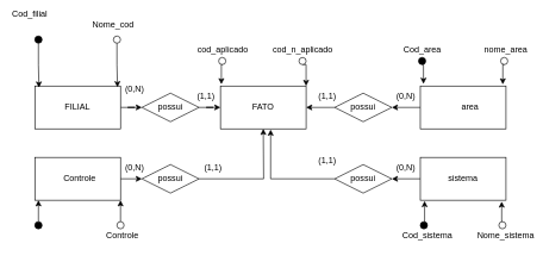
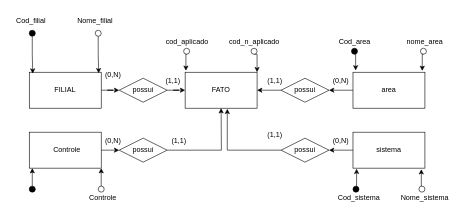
  <mxCell id="0" />
  <mxCell id="1" parent="0" />
  <mxCell id="2" value="" style="edgeStyle=orthogonalEdgeStyle;rounded=0;orthogonalLoop=1;jettySize=auto;html=1;labelBackgroundColor=none;fontColor=default;" edge="1" parent="1" source="3" target="12"><mxGeometry relative="1" as="geometry" /></mxCell>
  <mxCell id="3" value="FILIAL" style="rounded=0;whiteSpace=wrap;html=1;labelBackgroundColor=none;" parent="1" vertex="1"><mxGeometry x="48" y="120" width="120" height="60" as="geometry" /></mxCell>
  <mxCell id="4" value="" style="ellipse;whiteSpace=wrap;html=1;aspect=fixed;labelBackgroundColor=none;fillColor=#000000;" parent="1" vertex="1"><mxGeometry x="48" y="50" width="10" height="10" as="geometry" /></mxCell>
  <mxCell id="5" value="" style="ellipse;whiteSpace=wrap;html=1;aspect=fixed;labelBackgroundColor=none;" parent="1" vertex="1"><mxGeometry x="158" y="50" width="10" height="10" as="geometry" /></mxCell>
  <mxCell id="6" style="edgeStyle=orthogonalEdgeStyle;rounded=0;orthogonalLoop=1;jettySize=auto;html=1;exitX=0.5;exitY=1;exitDx=0;exitDy=0;entryX=0.965;entryY=0.029;entryDx=0;entryDy=0;entryPerimeter=0;labelBackgroundColor=none;fontColor=default;" parent="1" source="5" target="3" edge="1"><mxGeometry relative="1" as="geometry" /></mxCell>
  <mxCell id="7" style="edgeStyle=orthogonalEdgeStyle;rounded=0;orthogonalLoop=1;jettySize=auto;html=1;exitX=0.5;exitY=1;exitDx=0;exitDy=0;entryX=0.048;entryY=0.037;entryDx=0;entryDy=0;entryPerimeter=0;labelBackgroundColor=none;fontColor=default;" parent="1" source="4" target="3" edge="1"><mxGeometry relative="1" as="geometry"><Array as="points"><mxPoint x="53" y="90" /><mxPoint x="54" y="90" /></Array></mxGeometry></mxCell>
  <mxCell id="8" value="FATO" style="rounded=0;whiteSpace=wrap;html=1;labelBackgroundColor=none;" parent="1" vertex="1"><mxGeometry x="308" y="120" width="120" height="60" as="geometry" /></mxCell>
  <mxCell id="9" style="edgeStyle=orthogonalEdgeStyle;rounded=0;orthogonalLoop=1;jettySize=auto;html=1;exitX=1;exitY=0.5;exitDx=0;exitDy=0;entryX=0;entryY=0.5;entryDx=0;entryDy=0;labelBackgroundColor=none;fontColor=default;" edge="1" parent="1" source="10" target="14"><mxGeometry relative="1" as="geometry" /></mxCell>
  <mxCell id="10" value="" style="rounded=0;whiteSpace=wrap;html=1;labelBackgroundColor=none;" vertex="1" parent="1"><mxGeometry x="48" y="220" width="120" height="60" as="geometry" /></mxCell>
  <mxCell id="11" value="" style="edgeStyle=orthogonalEdgeStyle;rounded=0;orthogonalLoop=1;jettySize=auto;html=1;labelBackgroundColor=none;fontColor=default;" edge="1" parent="1" source="12" target="8"><mxGeometry relative="1" as="geometry" /></mxCell>
  <mxCell id="12" value="" style="rhombus;whiteSpace=wrap;html=1;labelBackgroundColor=none;" vertex="1" parent="1"><mxGeometry x="198" y="130" width="80" height="40" as="geometry" /></mxCell>
  <mxCell id="13" style="edgeStyle=orthogonalEdgeStyle;rounded=0;orthogonalLoop=1;jettySize=auto;html=1;exitX=1;exitY=0.5;exitDx=0;exitDy=0;" edge="1" parent="1" source="14"><mxGeometry relative="1" as="geometry"><mxPoint x="368" y="180" as="targetPoint" /></mxGeometry></mxCell>
  <mxCell id="14" value="" style="rhombus;whiteSpace=wrap;html=1;labelBackgroundColor=none;" vertex="1" parent="1"><mxGeometry x="198" y="230" width="80" height="40" as="geometry" /></mxCell>
  <mxCell id="15" style="edgeStyle=orthogonalEdgeStyle;rounded=0;orthogonalLoop=1;jettySize=auto;html=1;exitX=0;exitY=0.5;exitDx=0;exitDy=0;entryX=1;entryY=0.5;entryDx=0;entryDy=0;labelBackgroundColor=none;fontColor=default;" edge="1" parent="1" source="16" target="8"><mxGeometry relative="1" as="geometry" /></mxCell>
  <mxCell id="16" value="" style="rhombus;whiteSpace=wrap;html=1;labelBackgroundColor=none;" vertex="1" parent="1"><mxGeometry x="468" y="130" width="80" height="40" as="geometry" /></mxCell>
  <mxCell id="17" style="edgeStyle=orthogonalEdgeStyle;rounded=0;orthogonalLoop=1;jettySize=auto;html=1;exitX=0;exitY=0.5;exitDx=0;exitDy=0;labelBackgroundColor=none;fontColor=default;" edge="1" parent="1" source="18" target="16"><mxGeometry relative="1" as="geometry" /></mxCell>
  <mxCell id="18" value="" style="rounded=0;whiteSpace=wrap;html=1;labelBackgroundColor=none;" vertex="1" parent="1"><mxGeometry x="588" y="120" width="120" height="60" as="geometry" /></mxCell>
  <mxCell id="19" value="" style="rhombus;whiteSpace=wrap;html=1;labelBackgroundColor=none;" vertex="1" parent="1"><mxGeometry x="468" y="230" width="80" height="40" as="geometry" /></mxCell>
  <mxCell id="20" value="" style="edgeStyle=orthogonalEdgeStyle;rounded=0;orthogonalLoop=1;jettySize=auto;html=1;labelBackgroundColor=none;fontColor=default;" edge="1" parent="1" source="21" target="19"><mxGeometry relative="1" as="geometry" /></mxCell>
  <mxCell id="21" value="" style="rounded=0;whiteSpace=wrap;html=1;labelBackgroundColor=none;" vertex="1" parent="1"><mxGeometry x="588" y="220" width="120" height="60" as="geometry" /></mxCell>
  <mxCell id="22" value="Controle" style="text;html=1;align=center;verticalAlign=middle;whiteSpace=wrap;rounded=0;labelBackgroundColor=none;" vertex="1" parent="1"><mxGeometry x="80.5" y="235" width="60" height="30" as="geometry" /></mxCell>
  <mxCell id="23" value="sistema" style="text;html=1;align=center;verticalAlign=middle;whiteSpace=wrap;rounded=0;labelBackgroundColor=none;" vertex="1" parent="1"><mxGeometry x="618" y="235" width="60" height="30" as="geometry" /></mxCell>
- <mxCell id="24" value="area" style="text;html=1;align=center;verticalAlign=middle;whiteSpace=wrap;rounded=0;labelBackgroundColor=none;" vertex="1" parent="1"><mxGeometry x="628" y="135" width="60" height="30" as="geometry" /></mxCell>
+ <mxCell id="24" value="area" style="text;html=1;align=center;verticalAlign=middle;whiteSpace=wrap;rounded=0;labelBackgroundColor=none;" vertex="1" parent="1"><mxGeometry x="618" y="135" width="60" height="30" as="geometry" /></mxCell>
  <mxCell id="25" value="(0,N)" style="text;html=1;align=center;verticalAlign=middle;whiteSpace=wrap;rounded=0;" vertex="1" parent="1"><mxGeometry x="158" y="110" width="60" height="30" as="geometry" /></mxCell>
  <mxCell id="26" value="(0,N)" style="text;html=1;align=center;verticalAlign=middle;whiteSpace=wrap;rounded=0;" vertex="1" parent="1"><mxGeometry x="538" y="120" width="60" height="30" as="geometry" /></mxCell>
  <mxCell id="27" value="(1,1)" style="text;html=1;align=center;verticalAlign=middle;whiteSpace=wrap;rounded=0;" vertex="1" parent="1"><mxGeometry x="258" y="120" width="60" height="30" as="geometry" /></mxCell>
  <mxCell id="28" value="(1,1)" style="text;html=1;align=center;verticalAlign=middle;whiteSpace=wrap;rounded=0;" vertex="1" parent="1"><mxGeometry x="428" y="120" width="60" height="30" as="geometry" /></mxCell>
  <mxCell id="29" value="(1,1)" style="text;html=1;align=center;verticalAlign=middle;whiteSpace=wrap;rounded=0;" vertex="1" parent="1"><mxGeometry x="428" y="210" width="60" height="30" as="geometry" /></mxCell>
  <mxCell id="30" value="(1,1)" style="text;html=1;align=center;verticalAlign=middle;whiteSpace=wrap;rounded=0;" vertex="1" parent="1"><mxGeometry x="268" y="220" width="60" height="30" as="geometry" /></mxCell>
  <mxCell id="31" value="(0,N)" style="text;html=1;align=center;verticalAlign=middle;whiteSpace=wrap;rounded=0;" vertex="1" parent="1"><mxGeometry x="158" y="220" width="60" height="30" as="geometry" /></mxCell>
  <mxCell id="32" value="(0,N)" style="text;html=1;align=center;verticalAlign=middle;whiteSpace=wrap;rounded=0;" vertex="1" parent="1"><mxGeometry x="538" y="220" width="60" height="30" as="geometry" /></mxCell>
  <mxCell id="33" value="possui" style="text;html=1;align=center;verticalAlign=middle;whiteSpace=wrap;rounded=0;" vertex="1" parent="1"><mxGeometry x="208" y="235" width="60" height="30" as="geometry" /></mxCell>
  <mxCell id="34" value="possui" style="text;html=1;align=center;verticalAlign=middle;whiteSpace=wrap;rounded=0;" vertex="1" parent="1"><mxGeometry x="208" y="135" width="60" height="30" as="geometry" /></mxCell>
  <mxCell id="35" value="possui" style="text;html=1;align=center;verticalAlign=middle;whiteSpace=wrap;rounded=0;" vertex="1" parent="1"><mxGeometry x="478" y="235" width="60" height="30" as="geometry" /></mxCell>
  <mxCell id="36" value="possui" style="text;html=1;align=center;verticalAlign=middle;whiteSpace=wrap;rounded=0;" vertex="1" parent="1"><mxGeometry x="478" y="135" width="60" height="30" as="geometry" /></mxCell>
  <mxCell id="37" value="" style="ellipse;whiteSpace=wrap;html=1;aspect=fixed;labelBackgroundColor=none;fillColor=#000000;" vertex="1" parent="1"><mxGeometry x="48" y="310" width="10" height="10" as="geometry" /></mxCell>
  <mxCell id="38" style="edgeStyle=orthogonalEdgeStyle;rounded=0;orthogonalLoop=1;jettySize=auto;html=1;exitX=0.5;exitY=0;exitDx=0;exitDy=0;entryX=0.042;entryY=1;entryDx=0;entryDy=0;entryPerimeter=0;" edge="1" parent="1" source="37" target="10"><mxGeometry relative="1" as="geometry" /></mxCell>
  <mxCell id="39" style="edgeStyle=orthogonalEdgeStyle;rounded=0;orthogonalLoop=1;jettySize=auto;html=1;exitX=0.5;exitY=0;exitDx=0;exitDy=0;entryX=1;entryY=1;entryDx=0;entryDy=0;" edge="1" parent="1" source="40" target="10"><mxGeometry relative="1" as="geometry" /></mxCell>
  <mxCell id="40" value="" style="ellipse;whiteSpace=wrap;html=1;aspect=fixed;shadow=0;labelBackgroundColor=none;" vertex="1" parent="1"><mxGeometry x="163" y="310" width="10" height="10" as="geometry" /></mxCell>
  <mxCell id="41" value="" style="ellipse;whiteSpace=wrap;html=1;aspect=fixed;labelBackgroundColor=none;fillColor=#000000;" vertex="1" parent="1"><mxGeometry x="588" y="310" width="10" height="10" as="geometry" /></mxCell>
  <mxCell id="42" style="edgeStyle=orthogonalEdgeStyle;rounded=0;orthogonalLoop=1;jettySize=auto;html=1;exitX=0.5;exitY=0;exitDx=0;exitDy=0;entryX=0.95;entryY=1.03;entryDx=0;entryDy=0;entryPerimeter=0;" edge="1" parent="1" source="43" target="21"><mxGeometry relative="1" as="geometry"><mxPoint x="702.8" y="290" as="targetPoint" /></mxGeometry></mxCell>
  <mxCell id="43" value="" style="ellipse;whiteSpace=wrap;html=1;aspect=fixed;shadow=0;labelBackgroundColor=none;" vertex="1" parent="1"><mxGeometry x="698" y="310" width="10" height="10" as="geometry" /></mxCell>
  <mxCell id="44" value="" style="ellipse;whiteSpace=wrap;html=1;aspect=fixed;labelBackgroundColor=none;fillColor=#000000;" vertex="1" parent="1"><mxGeometry x="585.5" y="80" width="10" height="10" as="geometry" /></mxCell>
  <mxCell id="45" value="" style="ellipse;whiteSpace=wrap;html=1;aspect=fixed;shadow=0;labelBackgroundColor=none;" vertex="1" parent="1"><mxGeometry x="700.5" y="80" width="10" height="10" as="geometry" /></mxCell>
  <mxCell id="46" value="" style="ellipse;whiteSpace=wrap;html=1;aspect=fixed;labelBackgroundColor=none;fillColor=#FFFFFF;" vertex="1" parent="1"><mxGeometry x="305.5" y="80" width="10" height="10" as="geometry" /></mxCell>
  <mxCell id="47" style="edgeStyle=orthogonalEdgeStyle;rounded=0;orthogonalLoop=1;jettySize=auto;html=1;exitX=0.5;exitY=1;exitDx=0;exitDy=0;entryX=1;entryY=0;entryDx=0;entryDy=0;" edge="1" parent="1" source="48" target="8"><mxGeometry relative="1" as="geometry" /></mxCell>
  <mxCell id="48" value="" style="ellipse;whiteSpace=wrap;html=1;aspect=fixed;shadow=0;labelBackgroundColor=none;" vertex="1" parent="1"><mxGeometry x="418" y="80" width="10" height="10" as="geometry" /></mxCell>
  <mxCell id="49" style="edgeStyle=orthogonalEdgeStyle;rounded=0;orthogonalLoop=1;jettySize=auto;html=1;exitX=0.5;exitY=1;exitDx=0;exitDy=0;entryX=0.855;entryY=-0.081;entryDx=0;entryDy=0;entryPerimeter=0;" edge="1" parent="1" source="46" target="27"><mxGeometry relative="1" as="geometry" /></mxCell>
  <mxCell id="50" style="edgeStyle=orthogonalEdgeStyle;rounded=0;orthogonalLoop=1;jettySize=auto;html=1;exitX=0.5;exitY=0;exitDx=0;exitDy=0;entryX=0.05;entryY=1.017;entryDx=0;entryDy=0;entryPerimeter=0;" edge="1" parent="1" source="41" target="21"><mxGeometry relative="1" as="geometry" /></mxCell>
  <mxCell id="51" style="edgeStyle=orthogonalEdgeStyle;rounded=0;orthogonalLoop=1;jettySize=auto;html=1;exitX=0.5;exitY=1;exitDx=0;exitDy=0;entryX=0.963;entryY=-0.037;entryDx=0;entryDy=0;entryPerimeter=0;" edge="1" parent="1" source="45" target="18"><mxGeometry relative="1" as="geometry" /></mxCell>
  <mxCell id="52" style="edgeStyle=orthogonalEdgeStyle;rounded=0;orthogonalLoop=1;jettySize=auto;html=1;exitX=0.5;exitY=1;exitDx=0;exitDy=0;entryX=0.907;entryY=-0.1;entryDx=0;entryDy=0;entryPerimeter=0;" edge="1" parent="1" source="44" target="26"><mxGeometry relative="1" as="geometry" /></mxCell>
  <mxCell id="53" value="Controle" style="text;html=1;align=center;verticalAlign=middle;whiteSpace=wrap;rounded=0;" vertex="1" parent="1"><mxGeometry x="140.5" y="315" width="60" height="30" as="geometry" /></mxCell>
  <mxCell id="54" value="&lt;div&gt;Cod_area&lt;/div&gt;" style="text;html=1;align=center;verticalAlign=middle;whiteSpace=wrap;rounded=0;" vertex="1" parent="1"><mxGeometry x="560.5" y="55" width="60" height="30" as="geometry" /></mxCell>
  <mxCell id="55" value="nome_area" style="text;html=1;align=center;verticalAlign=middle;whiteSpace=wrap;rounded=0;" vertex="1" parent="1"><mxGeometry x="678" y="55" width="60" height="30" as="geometry" /></mxCell>
  <mxCell id="56" value="Cod_sistema" style="text;html=1;align=center;verticalAlign=middle;whiteSpace=wrap;rounded=0;" vertex="1" parent="1"><mxGeometry x="568" y="315" width="60" height="30" as="geometry" /></mxCell>
  <mxCell id="57" value="Nome_sistema" style="text;html=1;align=center;verticalAlign=middle;whiteSpace=wrap;rounded=0;" vertex="1" parent="1"><mxGeometry x="678" y="315" width="60" height="30" as="geometry" /></mxCell>
- <mxCell id="58" value="Cod_filial" style="text;html=1;align=center;verticalAlign=middle;whiteSpace=wrap;rounded=0;" vertex="1" parent="1"><mxGeometry x="10.5" y="5" width="60" height="30" as="geometry" /></mxCell>
- <mxCell id="59" value="Nome_cod" style="text;html=1;align=center;verticalAlign=middle;whiteSpace=wrap;rounded=0;" vertex="1" parent="1"><mxGeometry x="128" y="20" width="60" height="30" as="geometry" /></mxCell>
+ <mxCell id="58" value="Cod_filial" style="text;html=1;align=center;verticalAlign=middle;whiteSpace=wrap;rounded=0;" vertex="1" parent="1"><mxGeometry x="20.5" y="20" width="60" height="30" as="geometry" /></mxCell>
+ <mxCell id="59" value="Nome_filial" style="text;html=1;align=center;verticalAlign=middle;whiteSpace=wrap;rounded=0;" vertex="1" parent="1"><mxGeometry x="128" y="20" width="60" height="30" as="geometry" /></mxCell>
  <mxCell id="60" value="&lt;div&gt;cod_aplicado&lt;/div&gt;" style="text;html=1;align=center;verticalAlign=middle;resizable=0;points=[];autosize=1;strokeColor=none;fillColor=none;" vertex="1" parent="1"><mxGeometry x="265.5" y="55" width="90" height="30" as="geometry" /></mxCell>
  <mxCell id="61" value="cod_n_aplicado" style="text;html=1;align=center;verticalAlign=middle;resizable=0;points=[];autosize=1;strokeColor=none;fillColor=none;" vertex="1" parent="1"><mxGeometry x="368" y="55" width="110" height="30" as="geometry" /></mxCell>
  <mxCell id="62" style="edgeStyle=orthogonalEdgeStyle;rounded=0;orthogonalLoop=1;jettySize=auto;html=1;exitX=0;exitY=0.5;exitDx=0;exitDy=0;entryX=0.586;entryY=1.017;entryDx=0;entryDy=0;entryPerimeter=0;" edge="1" parent="1" source="19" target="8"><mxGeometry relative="1" as="geometry" /></mxCell>
